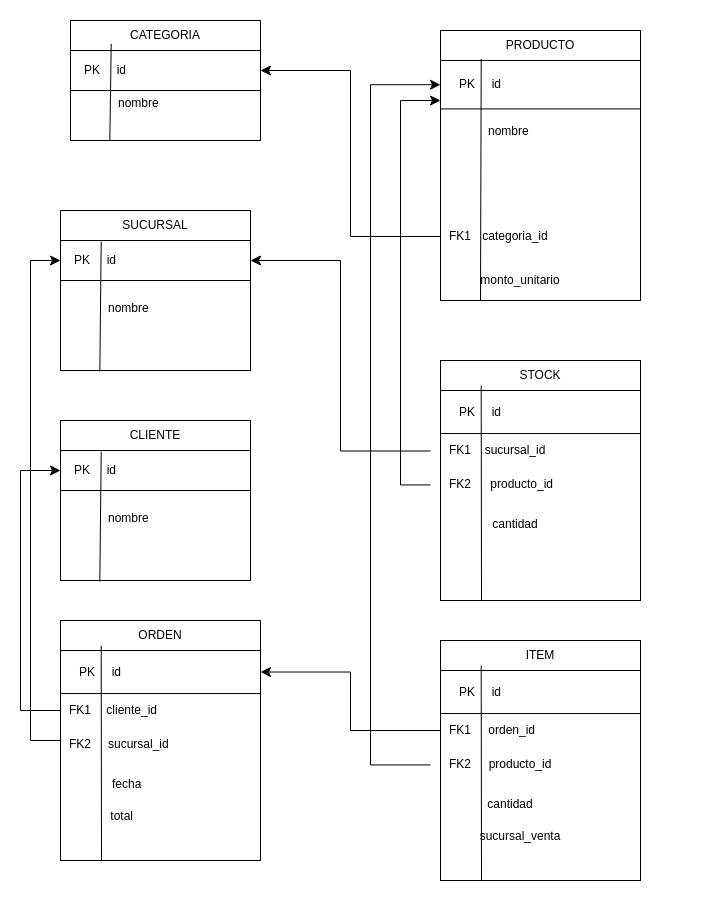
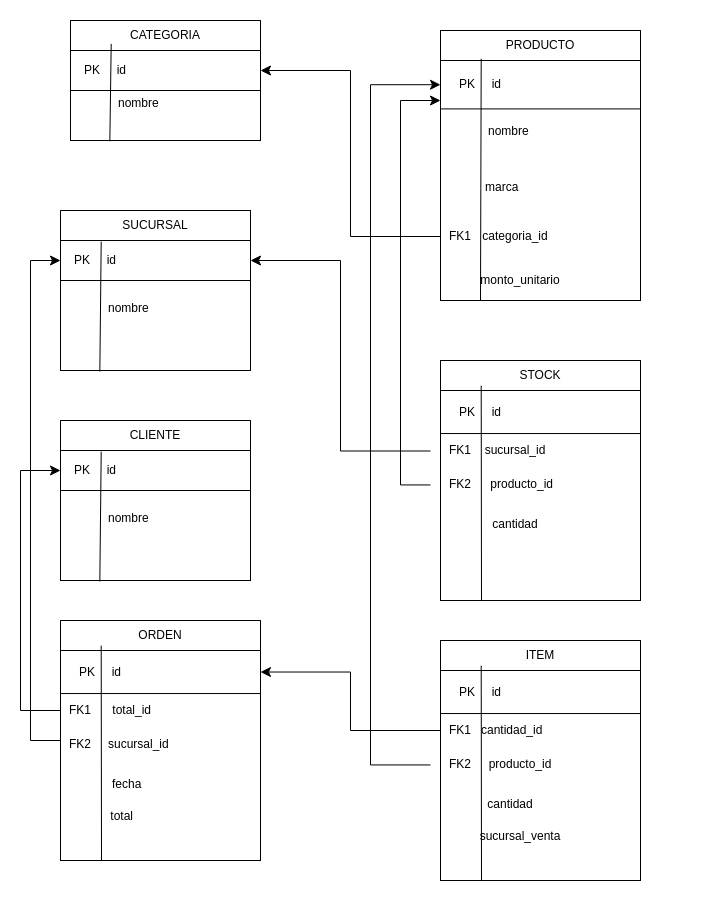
  <mxCell id="0" />
  <mxCell id="1" parent="0" />
  <mxCell id="2" value="" style="group;strokeColor=default;" parent="1" vertex="1" connectable="0"><mxGeometry x="70" y="20" width="190" height="120" as="geometry" /></mxCell>
  <mxCell id="3" value="CATEGORIA" style="swimlane;fontStyle=0;childLayout=stackLayout;horizontal=1;startSize=30;horizontalStack=0;resizeParent=1;resizeParentMax=0;resizeLast=0;collapsible=1;marginBottom=0;whiteSpace=wrap;html=1;" parent="2" vertex="1"><mxGeometry width="190" height="70" as="geometry" /></mxCell>
  <mxCell id="4" value="&amp;nbsp; &amp;nbsp;PK&amp;nbsp; &amp;nbsp; &amp;nbsp;id&amp;nbsp; &amp;nbsp; &amp;nbsp; &amp;nbsp; &amp;nbsp; &amp;nbsp; &amp;nbsp; &amp;nbsp; &amp;nbsp; &amp;nbsp; &amp;nbsp; &amp;nbsp; &amp;nbsp; &amp;nbsp; &amp;nbsp; &amp;nbsp; &amp;nbsp; &amp;nbsp; &amp;nbsp; &amp;nbsp;" style="text;html=1;strokeColor=none;fillColor=none;align=center;verticalAlign=middle;whiteSpace=wrap;rounded=0;" parent="3" vertex="1"><mxGeometry y="30" width="190" height="40" as="geometry" /></mxCell>
  <mxCell id="5" value="nombre&amp;nbsp; &amp;nbsp; &amp;nbsp; &amp;nbsp; &amp;nbsp; &amp;nbsp; &amp;nbsp; &amp;nbsp;&amp;nbsp;" style="text;html=1;strokeColor=none;fillColor=none;align=center;verticalAlign=middle;whiteSpace=wrap;rounded=0;shadow=1;" parent="2" vertex="1"><mxGeometry y="70.003" width="190" height="26.494" as="geometry" /></mxCell>
  <mxCell id="6" value="" style="endArrow=none;html=1;rounded=0;exitX=0.207;exitY=1.033;exitDx=0;exitDy=0;exitPerimeter=0;" parent="2" edge="1"><mxGeometry width="50" height="50" relative="1" as="geometry"><mxPoint x="39.33" y="120.771" as="sourcePoint" /><mxPoint x="40.714" y="23.377" as="targetPoint" /></mxGeometry></mxCell>
  <mxCell id="7" value="" style="group;strokeColor=default;" parent="1" vertex="1" connectable="0"><mxGeometry x="440" y="30" width="200" height="270" as="geometry" /></mxCell>
  <mxCell id="8" value="PRODUCTO" style="swimlane;fontStyle=0;childLayout=stackLayout;horizontal=1;startSize=30;horizontalStack=0;resizeParent=1;resizeParentMax=0;resizeLast=0;collapsible=1;marginBottom=0;whiteSpace=wrap;html=1;" parent="7" vertex="1"><mxGeometry width="200" height="78.42" as="geometry" /></mxCell>
  <mxCell id="9" value="&amp;nbsp; &amp;nbsp;PK&amp;nbsp; &amp;nbsp; &amp;nbsp;id&amp;nbsp; &amp;nbsp; &amp;nbsp; &amp;nbsp; &amp;nbsp; &amp;nbsp; &amp;nbsp; &amp;nbsp; &amp;nbsp; &amp;nbsp; &amp;nbsp; &amp;nbsp; &amp;nbsp; &amp;nbsp; &amp;nbsp; &amp;nbsp; &amp;nbsp; &amp;nbsp; &amp;nbsp; &amp;nbsp;" style="text;html=1;strokeColor=none;fillColor=none;align=center;verticalAlign=middle;whiteSpace=wrap;rounded=0;" parent="8" vertex="1"><mxGeometry y="30" width="200" height="48.42" as="geometry" /></mxCell>
  <mxCell id="10" value="nombre&amp;nbsp; &amp;nbsp; &amp;nbsp; &amp;nbsp; &amp;nbsp; &amp;nbsp; &amp;nbsp; &amp;nbsp;&amp;nbsp;" style="text;html=1;strokeColor=none;fillColor=none;align=center;verticalAlign=middle;whiteSpace=wrap;rounded=0;shadow=1;" parent="7" vertex="1"><mxGeometry y="84.741" width="190" height="32.071" as="geometry" /></mxCell>
  <mxCell id="11" value="" style="endArrow=none;html=1;rounded=0;exitX=0.25;exitY=1;exitDx=0;exitDy=0;" parent="7" edge="1" source="14"><mxGeometry width="50" height="50" relative="1" as="geometry"><mxPoint x="41" y="230" as="sourcePoint" /><mxPoint x="40.714" y="28.298" as="targetPoint" /></mxGeometry></mxCell>
+ <mxCell id="12" value="marca&amp;nbsp; &amp;nbsp; &amp;nbsp; &amp;nbsp; &amp;nbsp; &amp;nbsp; &amp;nbsp; &amp;nbsp; &amp;nbsp; &amp;nbsp; &amp;nbsp; &amp;nbsp; &amp;nbsp; &amp;nbsp; &amp;nbsp; &amp;nbsp;&amp;nbsp;" style="text;html=1;strokeColor=none;fillColor=none;align=center;verticalAlign=middle;whiteSpace=wrap;rounded=0;" parent="7" vertex="1"><mxGeometry x="40" y="133.158" width="150" height="48.421" as="geometry" /></mxCell>
  <mxCell id="13" value="categoria_id&amp;nbsp; &amp;nbsp; &amp;nbsp; &amp;nbsp; &amp;nbsp; &amp;nbsp; &amp;nbsp; &amp;nbsp; &amp;nbsp; &amp;nbsp; &amp;nbsp; &amp;nbsp;&amp;nbsp;" style="text;html=1;strokeColor=none;fillColor=none;align=center;verticalAlign=middle;whiteSpace=wrap;rounded=0;" parent="7" vertex="1"><mxGeometry x="40" y="181.579" width="150" height="48.421" as="geometry" /></mxCell>
  <mxCell id="14" value="monto_unitario" style="text;html=1;strokeColor=none;fillColor=none;align=center;verticalAlign=middle;whiteSpace=wrap;rounded=0;" parent="7" vertex="1"><mxGeometry y="230" width="160" height="40" as="geometry" /></mxCell>
  <mxCell id="15" value="FK1" style="text;html=1;strokeColor=none;fillColor=none;align=center;verticalAlign=middle;whiteSpace=wrap;rounded=0;" vertex="1" parent="7"><mxGeometry x="-10" y="190.79" width="60" height="30" as="geometry" /></mxCell>
  <mxCell id="16" value="" style="group;strokeColor=default;" vertex="1" connectable="0" parent="1"><mxGeometry x="60" y="210" width="190" height="160" as="geometry" /></mxCell>
  <mxCell id="17" value="SUCURSAL" style="swimlane;fontStyle=0;childLayout=stackLayout;horizontal=1;startSize=30;horizontalStack=0;resizeParent=1;resizeParentMax=0;resizeLast=0;collapsible=1;marginBottom=0;whiteSpace=wrap;html=1;" vertex="1" parent="16"><mxGeometry width="190" height="70" as="geometry" /></mxCell>
  <mxCell id="18" value="&amp;nbsp; &amp;nbsp;PK&amp;nbsp; &amp;nbsp; &amp;nbsp;id&amp;nbsp; &amp;nbsp; &amp;nbsp; &amp;nbsp; &amp;nbsp; &amp;nbsp; &amp;nbsp; &amp;nbsp; &amp;nbsp; &amp;nbsp; &amp;nbsp; &amp;nbsp; &amp;nbsp; &amp;nbsp; &amp;nbsp; &amp;nbsp; &amp;nbsp; &amp;nbsp; &amp;nbsp; &amp;nbsp;" style="text;html=1;strokeColor=none;fillColor=none;align=center;verticalAlign=middle;whiteSpace=wrap;rounded=0;" vertex="1" parent="17"><mxGeometry y="30" width="190" height="40" as="geometry" /></mxCell>
  <mxCell id="19" value="nombre&amp;nbsp; &amp;nbsp; &amp;nbsp; &amp;nbsp; &amp;nbsp; &amp;nbsp; &amp;nbsp; &amp;nbsp;&amp;nbsp;" style="text;html=1;strokeColor=none;fillColor=none;align=center;verticalAlign=middle;whiteSpace=wrap;rounded=0;shadow=1;" vertex="1" parent="16"><mxGeometry y="79.998" width="190" height="35.325" as="geometry" /></mxCell>
  <mxCell id="20" value="" style="endArrow=none;html=1;rounded=0;exitX=0.207;exitY=1.033;exitDx=0;exitDy=0;exitPerimeter=0;" edge="1" parent="16"><mxGeometry width="50" height="50" relative="1" as="geometry"><mxPoint x="39.33" y="161.029" as="sourcePoint" /><mxPoint x="40.714" y="31.169" as="targetPoint" /></mxGeometry></mxCell>
  <mxCell id="21" value="" style="group;strokeColor=default;" vertex="1" connectable="0" parent="1"><mxGeometry x="60" y="420" width="190" height="160" as="geometry" /></mxCell>
  <mxCell id="22" value="CLIENTE" style="swimlane;fontStyle=0;childLayout=stackLayout;horizontal=1;startSize=30;horizontalStack=0;resizeParent=1;resizeParentMax=0;resizeLast=0;collapsible=1;marginBottom=0;whiteSpace=wrap;html=1;" vertex="1" parent="21"><mxGeometry width="190" height="70" as="geometry" /></mxCell>
  <mxCell id="23" value="&amp;nbsp; &amp;nbsp;PK&amp;nbsp; &amp;nbsp; &amp;nbsp;id&amp;nbsp; &amp;nbsp; &amp;nbsp; &amp;nbsp; &amp;nbsp; &amp;nbsp; &amp;nbsp; &amp;nbsp; &amp;nbsp; &amp;nbsp; &amp;nbsp; &amp;nbsp; &amp;nbsp; &amp;nbsp; &amp;nbsp; &amp;nbsp; &amp;nbsp; &amp;nbsp; &amp;nbsp; &amp;nbsp;" style="text;html=1;strokeColor=none;fillColor=none;align=center;verticalAlign=middle;whiteSpace=wrap;rounded=0;" vertex="1" parent="22"><mxGeometry y="30" width="190" height="40" as="geometry" /></mxCell>
  <mxCell id="24" value="nombre&amp;nbsp; &amp;nbsp; &amp;nbsp; &amp;nbsp; &amp;nbsp; &amp;nbsp; &amp;nbsp; &amp;nbsp;&amp;nbsp;" style="text;html=1;strokeColor=none;fillColor=none;align=center;verticalAlign=middle;whiteSpace=wrap;rounded=0;shadow=1;" vertex="1" parent="21"><mxGeometry y="79.998" width="190" height="35.325" as="geometry" /></mxCell>
  <mxCell id="25" value="" style="endArrow=none;html=1;rounded=0;exitX=0.207;exitY=1.033;exitDx=0;exitDy=0;exitPerimeter=0;" edge="1" parent="21"><mxGeometry width="50" height="50" relative="1" as="geometry"><mxPoint x="39.33" y="161.029" as="sourcePoint" /><mxPoint x="40.714" y="31.169" as="targetPoint" /></mxGeometry></mxCell>
  <mxCell id="26" value="" style="group;strokeColor=default;" vertex="1" connectable="0" parent="1"><mxGeometry x="440" y="360" width="200" height="240" as="geometry" /></mxCell>
  <mxCell id="27" value="STOCK" style="swimlane;fontStyle=0;childLayout=stackLayout;horizontal=1;startSize=30;horizontalStack=0;resizeParent=1;resizeParentMax=0;resizeLast=0;collapsible=1;marginBottom=0;whiteSpace=wrap;html=1;" vertex="1" parent="26"><mxGeometry width="200" height="73.04" as="geometry" /></mxCell>
  <mxCell id="28" value="&amp;nbsp; &amp;nbsp;PK&amp;nbsp; &amp;nbsp; &amp;nbsp;id&amp;nbsp; &amp;nbsp; &amp;nbsp; &amp;nbsp; &amp;nbsp; &amp;nbsp; &amp;nbsp; &amp;nbsp; &amp;nbsp; &amp;nbsp; &amp;nbsp; &amp;nbsp; &amp;nbsp; &amp;nbsp; &amp;nbsp; &amp;nbsp; &amp;nbsp; &amp;nbsp; &amp;nbsp; &amp;nbsp;" style="text;html=1;strokeColor=none;fillColor=none;align=center;verticalAlign=middle;whiteSpace=wrap;rounded=0;" vertex="1" parent="27"><mxGeometry y="30" width="200" height="43.04" as="geometry" /></mxCell>
  <mxCell id="29" value="&amp;nbsp; &amp;nbsp; &amp;nbsp; &amp;nbsp; &amp;nbsp; &amp;nbsp; &amp;nbsp;sucursal_id&amp;nbsp; &amp;nbsp; &amp;nbsp; &amp;nbsp; &amp;nbsp; &amp;nbsp; &amp;nbsp; &amp;nbsp; &amp;nbsp; &amp;nbsp; &amp;nbsp; &amp;nbsp; &amp;nbsp;" style="text;html=1;strokeColor=none;fillColor=none;align=center;verticalAlign=middle;whiteSpace=wrap;rounded=0;shadow=1;" vertex="1" parent="26"><mxGeometry y="75.325" width="190" height="28.508" as="geometry" /></mxCell>
  <mxCell id="30" value="" style="endArrow=none;html=1;rounded=0;" edge="1" parent="26"><mxGeometry width="50" height="50" relative="1" as="geometry"><mxPoint x="41" y="240" as="sourcePoint" /><mxPoint x="40.714" y="25.154" as="targetPoint" /></mxGeometry></mxCell>
  <mxCell id="31" value="cantidad&amp;nbsp; &amp;nbsp; &amp;nbsp; &amp;nbsp; &amp;nbsp; &amp;nbsp; &amp;nbsp; &amp;nbsp; &amp;nbsp; &amp;nbsp; &amp;nbsp; &amp;nbsp; &amp;nbsp; &amp;nbsp; &amp;nbsp;&amp;nbsp;" style="text;html=1;strokeColor=none;fillColor=none;align=center;verticalAlign=middle;whiteSpace=wrap;rounded=0;" vertex="1" parent="26"><mxGeometry x="50" y="142.221" width="150" height="43.041" as="geometry" /></mxCell>
  <mxCell id="32" value="FK1" style="text;html=1;strokeColor=none;fillColor=none;align=center;verticalAlign=middle;whiteSpace=wrap;rounded=0;" vertex="1" parent="26"><mxGeometry x="-10" y="77.164" width="60" height="26.667" as="geometry" /></mxCell>
  <mxCell id="33" value="producto_id&amp;nbsp; &amp;nbsp; &amp;nbsp; &amp;nbsp; &amp;nbsp; &amp;nbsp; &amp;nbsp; &amp;nbsp; &amp;nbsp; &amp;nbsp; &amp;nbsp; &amp;nbsp;" style="text;html=1;strokeColor=none;fillColor=none;align=center;verticalAlign=middle;whiteSpace=wrap;rounded=0;" vertex="1" parent="26"><mxGeometry x="40" y="106.667" width="160" height="35.556" as="geometry" /></mxCell>
  <mxCell id="34" value="FK2" style="text;html=1;strokeColor=none;fillColor=none;align=center;verticalAlign=middle;whiteSpace=wrap;rounded=0;" vertex="1" parent="26"><mxGeometry x="-10" y="111.111" width="60" height="26.667" as="geometry" /></mxCell>
  <mxCell id="35" value="" style="group;strokeColor=default;" vertex="1" connectable="0" parent="1"><mxGeometry x="440" y="640" width="200" height="240" as="geometry" /></mxCell>
  <mxCell id="36" value="ITEM" style="swimlane;fontStyle=0;childLayout=stackLayout;horizontal=1;startSize=30;horizontalStack=0;resizeParent=1;resizeParentMax=0;resizeLast=0;collapsible=1;marginBottom=0;whiteSpace=wrap;html=1;" vertex="1" parent="35"><mxGeometry width="200" height="73.04" as="geometry" /></mxCell>
  <mxCell id="37" value="&amp;nbsp; &amp;nbsp;PK&amp;nbsp; &amp;nbsp; &amp;nbsp;id&amp;nbsp; &amp;nbsp; &amp;nbsp; &amp;nbsp; &amp;nbsp; &amp;nbsp; &amp;nbsp; &amp;nbsp; &amp;nbsp; &amp;nbsp; &amp;nbsp; &amp;nbsp; &amp;nbsp; &amp;nbsp; &amp;nbsp; &amp;nbsp; &amp;nbsp; &amp;nbsp; &amp;nbsp; &amp;nbsp;" style="text;html=1;strokeColor=none;fillColor=none;align=center;verticalAlign=middle;whiteSpace=wrap;rounded=0;" vertex="1" parent="36"><mxGeometry y="30" width="200" height="43.04" as="geometry" /></mxCell>
- <mxCell id="38" value="orden_id&amp;nbsp; &amp;nbsp; &amp;nbsp; &amp;nbsp; &amp;nbsp; &amp;nbsp; &amp;nbsp;&amp;nbsp;" style="text;html=1;strokeColor=none;fillColor=none;align=center;verticalAlign=middle;whiteSpace=wrap;rounded=0;shadow=1;" vertex="1" parent="35"><mxGeometry y="75.325" width="190" height="28.508" as="geometry" /></mxCell>
+ <mxCell id="38" value="cantidad_id&amp;nbsp; &amp;nbsp; &amp;nbsp; &amp;nbsp; &amp;nbsp; &amp;nbsp; &amp;nbsp;&amp;nbsp;" style="text;html=1;strokeColor=none;fillColor=none;align=center;verticalAlign=middle;whiteSpace=wrap;rounded=0;shadow=1;" vertex="1" parent="35"><mxGeometry y="75.325" width="190" height="28.508" as="geometry" /></mxCell>
  <mxCell id="39" value="" style="endArrow=none;html=1;rounded=0;" edge="1" parent="35"><mxGeometry width="50" height="50" relative="1" as="geometry"><mxPoint x="41" y="240" as="sourcePoint" /><mxPoint x="40.714" y="25.154" as="targetPoint" /></mxGeometry></mxCell>
  <mxCell id="40" value=" cantidad&amp;nbsp; &amp;nbsp; &amp;nbsp; &amp;nbsp; &amp;nbsp; &amp;nbsp; &amp;nbsp; &amp;nbsp; &amp;nbsp; &amp;nbsp; &amp;nbsp; &amp;nbsp; &amp;nbsp; &amp;nbsp; &amp;nbsp;&amp;nbsp;" style="text;html=1;strokeColor=none;fillColor=none;align=center;verticalAlign=middle;whiteSpace=wrap;rounded=0;" vertex="1" parent="35"><mxGeometry x="45" y="142.221" width="150" height="43.041" as="geometry" /></mxCell>
  <mxCell id="41" value="sucursal_venta" style="text;html=1;strokeColor=none;fillColor=none;align=center;verticalAlign=middle;whiteSpace=wrap;rounded=0;" vertex="1" parent="35"><mxGeometry y="177.778" width="160" height="35.556" as="geometry" /></mxCell>
  <mxCell id="42" value="FK1" style="text;html=1;strokeColor=none;fillColor=none;align=center;verticalAlign=middle;whiteSpace=wrap;rounded=0;" vertex="1" parent="35"><mxGeometry x="-10" y="77.164" width="60" height="26.667" as="geometry" /></mxCell>
  <mxCell id="43" value="producto_id&amp;nbsp; &amp;nbsp; &amp;nbsp; &amp;nbsp; &amp;nbsp; &amp;nbsp; &amp;nbsp; &amp;nbsp; &amp;nbsp; &amp;nbsp; &amp;nbsp; &amp;nbsp;&amp;nbsp;" style="text;html=1;strokeColor=none;fillColor=none;align=center;verticalAlign=middle;whiteSpace=wrap;rounded=0;" vertex="1" parent="35"><mxGeometry x="40" y="106.667" width="160" height="35.556" as="geometry" /></mxCell>
  <mxCell id="44" value="FK2" style="text;html=1;strokeColor=none;fillColor=none;align=center;verticalAlign=middle;whiteSpace=wrap;rounded=0;" vertex="1" parent="35"><mxGeometry x="-10" y="111.111" width="60" height="26.667" as="geometry" /></mxCell>
  <mxCell id="45" value="" style="group;strokeColor=default;" vertex="1" connectable="0" parent="1"><mxGeometry x="60" y="620" width="200" height="240" as="geometry" /></mxCell>
  <mxCell id="46" value="ORDEN" style="swimlane;fontStyle=0;childLayout=stackLayout;horizontal=1;startSize=30;horizontalStack=0;resizeParent=1;resizeParentMax=0;resizeLast=0;collapsible=1;marginBottom=0;whiteSpace=wrap;html=1;" vertex="1" parent="45"><mxGeometry width="200" height="73.04" as="geometry" /></mxCell>
  <mxCell id="47" value="&amp;nbsp; &amp;nbsp;PK&amp;nbsp; &amp;nbsp; &amp;nbsp;id&amp;nbsp; &amp;nbsp; &amp;nbsp; &amp;nbsp; &amp;nbsp; &amp;nbsp; &amp;nbsp; &amp;nbsp; &amp;nbsp; &amp;nbsp; &amp;nbsp; &amp;nbsp; &amp;nbsp; &amp;nbsp; &amp;nbsp; &amp;nbsp; &amp;nbsp; &amp;nbsp; &amp;nbsp; &amp;nbsp;" style="text;html=1;strokeColor=none;fillColor=none;align=center;verticalAlign=middle;whiteSpace=wrap;rounded=0;" vertex="1" parent="46"><mxGeometry y="30" width="200" height="43.04" as="geometry" /></mxCell>
- <mxCell id="48" value="cliente_id&amp;nbsp; &amp;nbsp; &amp;nbsp; &amp;nbsp; &amp;nbsp; &amp;nbsp; &amp;nbsp;&amp;nbsp;" style="text;html=1;strokeColor=none;fillColor=none;align=center;verticalAlign=middle;whiteSpace=wrap;rounded=0;shadow=1;" vertex="1" parent="45"><mxGeometry y="75.325" width="190" height="28.508" as="geometry" /></mxCell>
+ <mxCell id="48" value="total_id&amp;nbsp; &amp;nbsp; &amp;nbsp; &amp;nbsp; &amp;nbsp; &amp;nbsp; &amp;nbsp;&amp;nbsp;" style="text;html=1;strokeColor=none;fillColor=none;align=center;verticalAlign=middle;whiteSpace=wrap;rounded=0;shadow=1;" vertex="1" parent="45"><mxGeometry y="75.325" width="190" height="28.508" as="geometry" /></mxCell>
  <mxCell id="49" value="" style="endArrow=none;html=1;rounded=0;" edge="1" parent="45"><mxGeometry width="50" height="50" relative="1" as="geometry"><mxPoint x="41" y="240" as="sourcePoint" /><mxPoint x="40.714" y="25.154" as="targetPoint" /></mxGeometry></mxCell>
  <mxCell id="50" value="fecha&amp;nbsp; &amp;nbsp; &amp;nbsp; &amp;nbsp; &amp;nbsp; &amp;nbsp; &amp;nbsp; &amp;nbsp; &amp;nbsp; &amp;nbsp; &amp;nbsp; &amp;nbsp; &amp;nbsp; &amp;nbsp; &amp;nbsp; &amp;nbsp; &amp;nbsp; &amp;nbsp;" style="text;html=1;strokeColor=none;fillColor=none;align=center;verticalAlign=middle;whiteSpace=wrap;rounded=0;" vertex="1" parent="45"><mxGeometry x="50" y="142.221" width="150" height="43.041" as="geometry" /></mxCell>
  <mxCell id="51" value="total&amp;nbsp; &amp;nbsp; &amp;nbsp; &amp;nbsp; &amp;nbsp; &amp;nbsp;" style="text;html=1;strokeColor=none;fillColor=none;align=center;verticalAlign=middle;whiteSpace=wrap;rounded=0;" vertex="1" parent="45"><mxGeometry y="177.778" width="160" height="35.556" as="geometry" /></mxCell>
  <mxCell id="52" value="FK1" style="text;html=1;strokeColor=none;fillColor=none;align=center;verticalAlign=middle;whiteSpace=wrap;rounded=0;" vertex="1" parent="45"><mxGeometry x="-10" y="77.164" width="60" height="26.667" as="geometry" /></mxCell>
  <mxCell id="53" value="sucursal_id&amp;nbsp; &amp;nbsp; &amp;nbsp; &amp;nbsp; &amp;nbsp; &amp;nbsp; &amp;nbsp; &amp;nbsp; &amp;nbsp; &amp;nbsp; &amp;nbsp; &amp;nbsp; &amp;nbsp;" style="text;html=1;strokeColor=none;fillColor=none;align=center;verticalAlign=middle;whiteSpace=wrap;rounded=0;" vertex="1" parent="45"><mxGeometry x="40" y="106.667" width="160" height="35.556" as="geometry" /></mxCell>
  <mxCell id="54" value="FK2" style="text;html=1;strokeColor=none;fillColor=none;align=center;verticalAlign=middle;whiteSpace=wrap;rounded=0;" vertex="1" parent="45"><mxGeometry x="-10" y="111.111" width="60" height="26.667" as="geometry" /></mxCell>
  <mxCell id="55" value="" style="edgeStyle=elbowEdgeStyle;elbow=horizontal;endArrow=classic;html=1;curved=0;rounded=0;endSize=8;startSize=8;entryX=1;entryY=0.5;entryDx=0;entryDy=0;" edge="1" parent="1" target="4"><mxGeometry width="50" height="50" relative="1" as="geometry"><mxPoint x="440" y="236" as="sourcePoint" /><mxPoint x="410" y="150" as="targetPoint" /></mxGeometry></mxCell>
  <mxCell id="56" value="" style="edgeStyle=elbowEdgeStyle;elbow=horizontal;endArrow=classic;html=1;curved=0;rounded=0;endSize=8;startSize=8;entryX=1;entryY=0.5;entryDx=0;entryDy=0;" edge="1" parent="1" source="32" target="18"><mxGeometry width="50" height="50" relative="1" as="geometry"><mxPoint x="360" y="380" as="sourcePoint" /><mxPoint x="410" y="330" as="targetPoint" /></mxGeometry></mxCell>
  <mxCell id="57" value="" style="edgeStyle=elbowEdgeStyle;elbow=horizontal;endArrow=classic;html=1;curved=0;rounded=0;endSize=8;startSize=8;exitX=0;exitY=0.5;exitDx=0;exitDy=0;" edge="1" parent="1" source="34"><mxGeometry width="50" height="50" relative="1" as="geometry"><mxPoint x="430" y="500.234" as="sourcePoint" /><mxPoint x="440" y="100" as="targetPoint" /><Array as="points"><mxPoint x="400" y="295.79" /></Array></mxGeometry></mxCell>
  <mxCell id="58" value="" style="edgeStyle=elbowEdgeStyle;elbow=horizontal;endArrow=classic;html=1;curved=0;rounded=0;endSize=8;startSize=8;entryX=0;entryY=0.5;entryDx=0;entryDy=0;" edge="1" parent="1" target="23"><mxGeometry width="50" height="50" relative="1" as="geometry"><mxPoint x="60" y="710" as="sourcePoint" /><mxPoint x="310" y="660" as="targetPoint" /><Array as="points"><mxPoint x="20" y="550" /></Array></mxGeometry></mxCell>
  <mxCell id="59" value="" style="edgeStyle=elbowEdgeStyle;elbow=horizontal;endArrow=classic;html=1;curved=0;rounded=0;endSize=8;startSize=8;entryX=0;entryY=0.5;entryDx=0;entryDy=0;" edge="1" parent="1" target="18"><mxGeometry width="50" height="50" relative="1" as="geometry"><mxPoint x="60" y="740" as="sourcePoint" /><mxPoint x="70" y="480" as="targetPoint" /><Array as="points"><mxPoint x="30" y="560" /></Array></mxGeometry></mxCell>
  <mxCell id="60" value="" style="edgeStyle=elbowEdgeStyle;elbow=horizontal;endArrow=classic;html=1;curved=0;rounded=0;endSize=8;startSize=8;entryX=1;entryY=0.5;entryDx=0;entryDy=0;" edge="1" parent="1" target="47"><mxGeometry width="50" height="50" relative="1" as="geometry"><mxPoint x="440" y="730" as="sourcePoint" /><mxPoint x="370" y="680" as="targetPoint" /></mxGeometry></mxCell>
  <mxCell id="61" value="" style="edgeStyle=elbowEdgeStyle;elbow=vertical;endArrow=classic;html=1;curved=0;rounded=0;endSize=8;startSize=8;exitX=0;exitY=0.5;exitDx=0;exitDy=0;" edge="1" parent="1" source="44" target="9"><mxGeometry width="50" height="50" relative="1" as="geometry"><mxPoint x="680" y="760" as="sourcePoint" /><mxPoint x="680" y="79" as="targetPoint" /><Array as="points"><mxPoint x="370" y="430" /><mxPoint x="700" y="84" /></Array></mxGeometry></mxCell>
